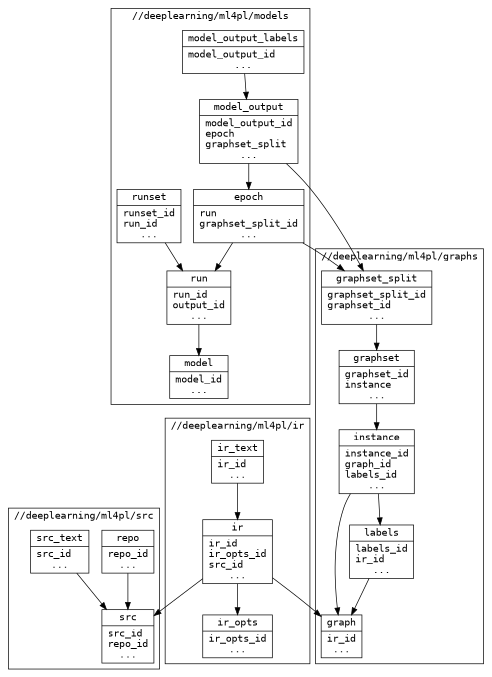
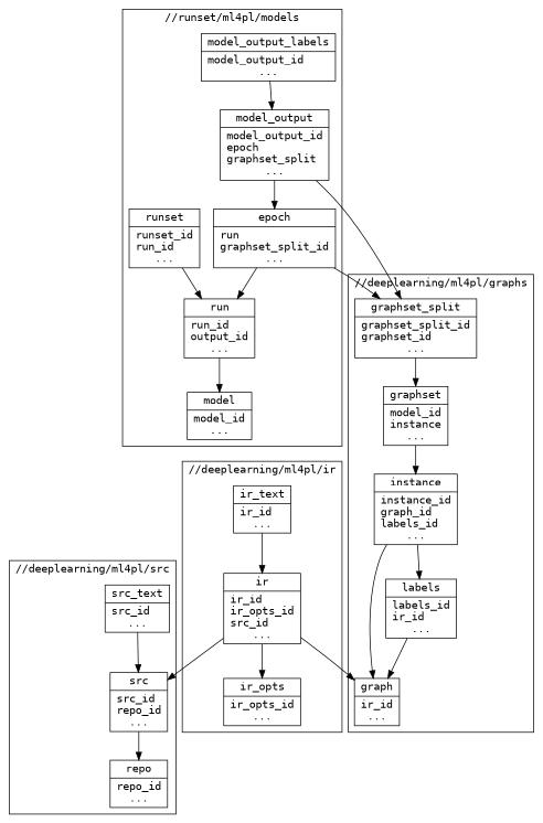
  digraph {
    fontname="DejaVu Sans Mono"
    node [fontname="DejaVu Sans Mono" shape=record]
    edge [fontname="DejaVu Sans Mono"]
    n1 [label="{repo|repo_id\l...}"]
    n2 [label="{src|src_id\lrepo_id\l...}"]
    n3 [label="{src_text|src_id\l...}"]
    n4 [label="{ir|ir_id\lir_opts_id\lsrc_id\l...}"]
    n5 [label="{ir_opts|ir_opts_id\l...}"]
    n6 [label="{ir_text|ir_id\l...}"]
    n7 [label="{graph|ir_id\l...}"]
    n8 [label="{labels|labels_id\lir_id\l...}"]
    n9 [label="{instance|instance_id\lgraph_id\llabels_id\l...}"]
-   n10 [label="{graphset|graphset_id\linstance\l...}"]
+   n10 [label="{graphset|model_id\linstance\l...}"]
    n11 [label="{graphset_split|graphset_split_id\lgraphset_id\l...}"]
    n12 [label="{model|model_id\l...}"]
    n13 [label="{run|run_id\loutput_id\l...}"]
    n14 [label="{runset|runset_id\lrun_id\l...}"]
    n15 [label="{epoch|run\lgraphset_split_id\l...}"]
    n16 [label="{model_output|model_output_id\lepoch\lgraphset_split\l...}"]
    n17 [label="{model_output_labels|model_output_id\l...}"]
    subgraph cluster_1 {
      label="//deeplearning/ml4pl/src"
      n1
      n2
      n3
    }
    subgraph cluster_2 {
      label="//deeplearning/ml4pl/ir"
      n4
      n5
      n6
    }
    subgraph cluster_3 {
      label="//deeplearning/ml4pl/graphs"
      n7
      n8
      n9
      n10
      n11
    }
    subgraph cluster_4 {
-     label="//deeplearning/ml4pl/models"
+     label="//runset/ml4pl/models"
      n12
      n13
      n14
      n15
      n16
      n17
    }
-   n1 -> n2
+   n2 -> n1
    n3 -> n2
    n4 -> n2
    n4 -> n5
    n4 -> n7
    n6 -> n4
    n8 -> n7
    n9 -> n7
    n9 -> n8
    n10 -> n9
    n11 -> n10
    n13 -> n12
    n14 -> n13
    n15 -> n11
    n15 -> n13
    n16 -> n11
    n16 -> n15
    n17 -> n16
  }
